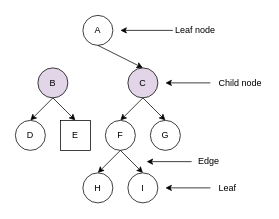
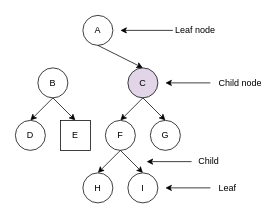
  <mxCell id="0" />
  <mxCell id="1" parent="0" />
  <mxCell id="2" value="A" style="ellipse;whiteSpace=wrap;html=1;aspect=fixed;" vertex="1" parent="1"><mxGeometry x="110" y="20" width="40" height="40" as="geometry" /></mxCell>
- <mxCell id="3" value="B" style="ellipse;whiteSpace=wrap;html=1;aspect=fixed;fillColor=#e1d5e7;" vertex="1" parent="1"><mxGeometry x="50" y="90" width="40" height="40" as="geometry" /></mxCell>
+ <mxCell id="3" value="B" style="ellipse;whiteSpace=wrap;html=1;aspect=fixed;" vertex="1" parent="1"><mxGeometry x="50" y="90" width="40" height="40" as="geometry" /></mxCell>
  <mxCell id="4" value="C" style="ellipse;whiteSpace=wrap;html=1;aspect=fixed;fillColor=#e1d5e7;" vertex="1" parent="1"><mxGeometry x="170" y="90" width="40" height="40" as="geometry" /></mxCell>
  <mxCell id="5" value="" style="endArrow=classic;html=1;rounded=0;entryX=0.5;entryY=0;entryDx=0;entryDy=0;" edge="1" parent="1" target="4"><mxGeometry width="50" height="50" relative="1" as="geometry"><mxPoint x="130" y="60" as="sourcePoint" /><mxPoint x="100" y="100" as="targetPoint" /></mxGeometry></mxCell>
  <mxCell id="6" value="F" style="ellipse;whiteSpace=wrap;html=1;aspect=fixed;" vertex="1" parent="1"><mxGeometry x="140" y="160" width="40" height="40" as="geometry" /></mxCell>
  <mxCell id="7" value="G" style="ellipse;whiteSpace=wrap;html=1;aspect=fixed;" vertex="1" parent="1"><mxGeometry x="200" y="160" width="40" height="40" as="geometry" /></mxCell>
  <mxCell id="8" value="" style="endArrow=classic;html=1;rounded=0;exitX=0.5;exitY=1;exitDx=0;exitDy=0;entryX=0.5;entryY=0;entryDx=0;entryDy=0;" edge="1" parent="1" target="6"><mxGeometry width="50" height="50" relative="1" as="geometry"><mxPoint x="190" y="130" as="sourcePoint" /><mxPoint x="210" y="250" as="targetPoint" /></mxGeometry></mxCell>
  <mxCell id="9" value="" style="endArrow=classic;html=1;rounded=0;entryX=0.5;entryY=0;entryDx=0;entryDy=0;" edge="1" parent="1" target="7"><mxGeometry width="50" height="50" relative="1" as="geometry"><mxPoint x="190" y="130" as="sourcePoint" /><mxPoint x="160" y="170" as="targetPoint" /></mxGeometry></mxCell>
  <mxCell id="10" value="D" style="ellipse;whiteSpace=wrap;html=1;aspect=fixed;" vertex="1" parent="1"><mxGeometry x="20" y="160" width="40" height="40" as="geometry" /></mxCell>
  <mxCell id="11" value="E" style="whiteSpace=wrap;html=1;aspect=fixed;rounded=0;" vertex="1" parent="1"><mxGeometry x="80" y="160" width="40" height="40" as="geometry" /></mxCell>
  <mxCell id="12" value="" style="endArrow=classic;html=1;rounded=0;exitX=0.5;exitY=1;exitDx=0;exitDy=0;entryX=0.5;entryY=0;entryDx=0;entryDy=0;" edge="1" parent="1" target="10"><mxGeometry width="50" height="50" relative="1" as="geometry"><mxPoint x="70" y="130" as="sourcePoint" /><mxPoint x="90" y="250" as="targetPoint" /></mxGeometry></mxCell>
  <mxCell id="13" value="" style="endArrow=classic;html=1;rounded=0;entryX=0.5;entryY=0;entryDx=0;entryDy=0;" edge="1" parent="1" target="11"><mxGeometry width="50" height="50" relative="1" as="geometry"><mxPoint x="70" y="130" as="sourcePoint" /><mxPoint x="40" y="170" as="targetPoint" /></mxGeometry></mxCell>
  <mxCell id="14" value="H" style="ellipse;whiteSpace=wrap;html=1;aspect=fixed;" vertex="1" parent="1"><mxGeometry x="110" y="230" width="40" height="40" as="geometry" /></mxCell>
  <mxCell id="15" value="I" style="ellipse;whiteSpace=wrap;html=1;aspect=fixed;" vertex="1" parent="1"><mxGeometry x="170" y="230" width="40" height="40" as="geometry" /></mxCell>
  <mxCell id="16" value="" style="endArrow=classic;html=1;rounded=0;exitX=0.5;exitY=1;exitDx=0;exitDy=0;entryX=0.5;entryY=0;entryDx=0;entryDy=0;" edge="1" parent="1" target="14"><mxGeometry width="50" height="50" relative="1" as="geometry"><mxPoint x="160" y="200" as="sourcePoint" /><mxPoint x="180" y="320" as="targetPoint" /></mxGeometry></mxCell>
  <mxCell id="17" value="" style="endArrow=classic;html=1;rounded=0;entryX=0.5;entryY=0;entryDx=0;entryDy=0;" edge="1" parent="1" target="15"><mxGeometry width="50" height="50" relative="1" as="geometry"><mxPoint x="160" y="200" as="sourcePoint" /><mxPoint x="130" y="240" as="targetPoint" /></mxGeometry></mxCell>
  <mxCell id="18" value="Leaf node" style="text;html=1;strokeColor=none;fillColor=none;align=center;verticalAlign=middle;whiteSpace=wrap;rounded=0;" vertex="1" parent="1"><mxGeometry x="230" y="25" width="60" height="30" as="geometry" /></mxCell>
  <mxCell id="19" value="" style="endArrow=classic;html=1;rounded=0;exitX=0;exitY=0.5;exitDx=0;exitDy=0;" edge="1" parent="1" source="18"><mxGeometry width="50" height="50" relative="1" as="geometry"><mxPoint x="310" y="120" as="sourcePoint" /><mxPoint x="160" y="40" as="targetPoint" /></mxGeometry></mxCell>
  <mxCell id="20" value="Child node" style="text;html=1;strokeColor=none;fillColor=none;align=center;verticalAlign=middle;whiteSpace=wrap;rounded=0;" vertex="1" parent="1"><mxGeometry x="290" y="95" width="60" height="30" as="geometry" /></mxCell>
  <mxCell id="21" value="" style="endArrow=classic;html=1;rounded=0;" edge="1" parent="1"><mxGeometry width="50" height="50" relative="1" as="geometry"><mxPoint x="280" y="110" as="sourcePoint" /><mxPoint x="220" y="110" as="targetPoint" /></mxGeometry></mxCell>
- <mxCell id="22" value="Edge" style="text;html=1;strokeColor=none;fillColor=none;align=center;verticalAlign=middle;whiteSpace=wrap;rounded=0;" vertex="1" parent="1"><mxGeometry x="248" y="200" width="60" height="30" as="geometry" /></mxCell>
+ <mxCell id="22" value="Child" style="text;html=1;strokeColor=none;fillColor=none;align=center;verticalAlign=middle;whiteSpace=wrap;rounded=0;" vertex="1" parent="1"><mxGeometry x="248" y="200" width="60" height="30" as="geometry" /></mxCell>
  <mxCell id="23" value="" style="endArrow=classic;html=1;rounded=0;" edge="1" parent="1"><mxGeometry width="50" height="50" relative="1" as="geometry"><mxPoint x="255" y="215" as="sourcePoint" /><mxPoint x="195" y="215" as="targetPoint" /></mxGeometry></mxCell>
  <mxCell id="24" value="Leaf" style="text;html=1;strokeColor=none;fillColor=none;align=center;verticalAlign=middle;whiteSpace=wrap;rounded=0;" vertex="1" parent="1"><mxGeometry x="273" y="235" width="60" height="30" as="geometry" /></mxCell>
  <mxCell id="25" value="" style="endArrow=classic;html=1;rounded=0;" edge="1" parent="1"><mxGeometry width="50" height="50" relative="1" as="geometry"><mxPoint x="280" y="250" as="sourcePoint" /><mxPoint x="220" y="250" as="targetPoint" /></mxGeometry></mxCell>
